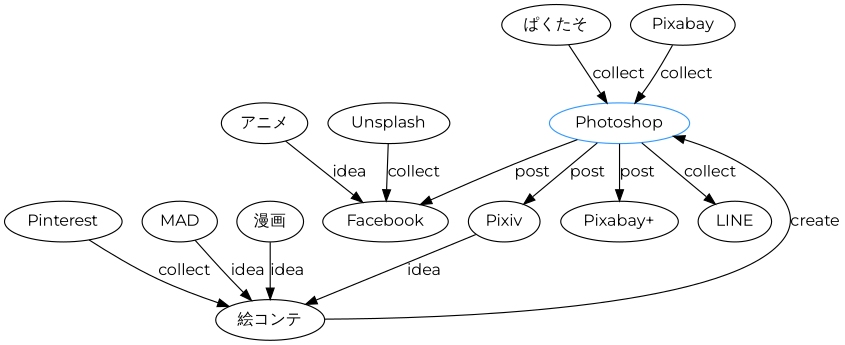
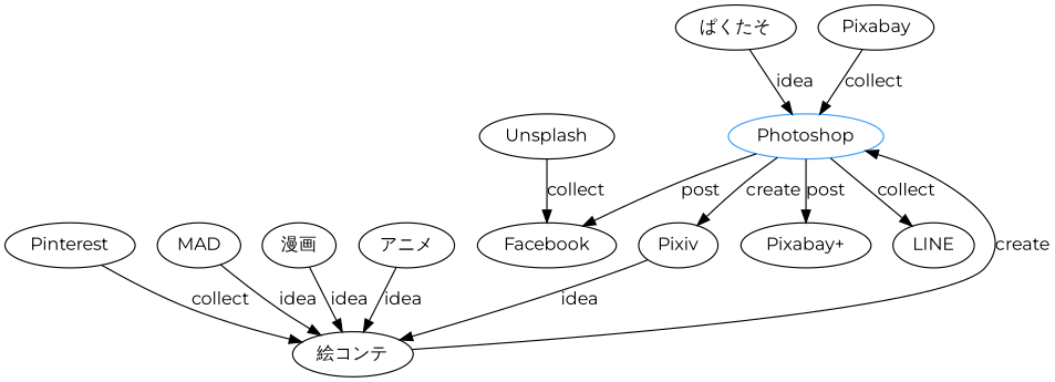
  digraph {
    fontname=Montserrat
    rankdir=TB
    node [fontname=Montserrat]
    edge [fontname=Montserrat]
    Photoshop [color="#3399ff"]
    Pixiv
    n3 [label="Pixabay+"]
    Facebook
    LINE
    "絵コンテ"
    Pinterest
    MAD
    "漫画"
    "アニメ"
    "ぱくたそ"
    Unsplash
    Pixabay
-   Photoshop -> Pixiv [label=post]
+   Photoshop -> Pixiv [label=create]
    Photoshop -> n3 [label=post]
    Photoshop -> Facebook [label=post]
    Photoshop -> LINE [label=collect]
    Pixiv -> "絵コンテ" [label=idea]
    "絵コンテ" -> Photoshop [label=create]
    Pinterest -> "絵コンテ" [label=collect]
    MAD -> "絵コンテ" [label=idea]
    "漫画" -> "絵コンテ" [label=idea]
-   "アニメ" -> Facebook [label=idea]
-   "ぱくたそ" -> Photoshop [label=collect]
+   "アニメ" -> "絵コンテ" [label=idea]
+   "ぱくたそ" -> Photoshop [label=idea]
    Unsplash -> Facebook [label=collect]
    Pixabay -> Photoshop [label=collect]
  }
